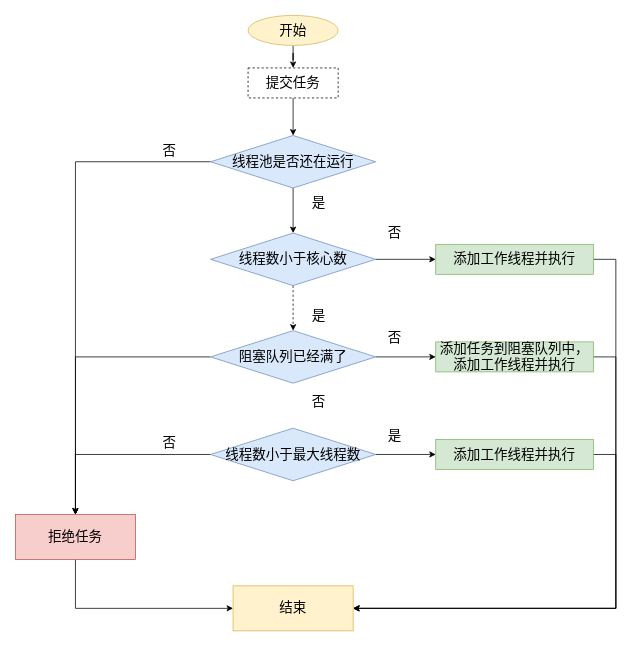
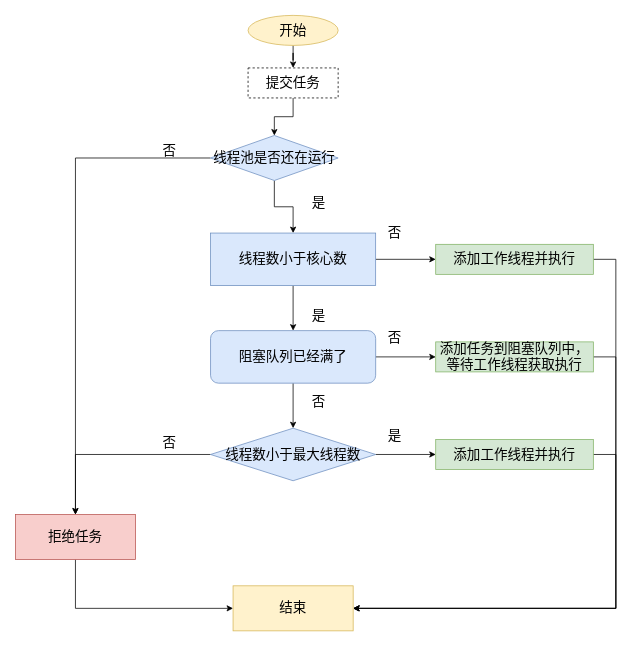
  <mxCell id="0" />
  <mxCell id="1" parent="0" />
  <mxCell id="2" style="edgeStyle=orthogonalEdgeStyle;rounded=0;orthogonalLoop=1;jettySize=auto;html=1;entryX=0.5;entryY=0;entryDx=0;entryDy=0;" edge="1" parent="1" source="3" target="5"><mxGeometry relative="1" as="geometry" /></mxCell>
  <mxCell id="3" value="&lt;font style=&quot;font-size: 18px&quot;&gt;开始&lt;/font&gt;" style="ellipse;whiteSpace=wrap;html=1;fillColor=#fff2cc;strokeColor=#d6b656;" vertex="1" parent="1"><mxGeometry x="330" y="20" width="120" height="40" as="geometry" /></mxCell>
  <mxCell id="4" style="edgeStyle=orthogonalEdgeStyle;rounded=0;orthogonalLoop=1;jettySize=auto;html=1;" edge="1" parent="1" source="5" target="8"><mxGeometry relative="1" as="geometry" /></mxCell>
  <mxCell id="5" value="&lt;font style=&quot;font-size: 18px&quot;&gt;提交任务&lt;/font&gt;" style="rounded=0;whiteSpace=wrap;html=1;dashed=1;" vertex="1" parent="1"><mxGeometry x="330" y="90" width="120" height="40" as="geometry" /></mxCell>
  <mxCell id="6" style="edgeStyle=orthogonalEdgeStyle;rounded=0;orthogonalLoop=1;jettySize=auto;html=1;" edge="1" parent="1" source="8" target="11"><mxGeometry relative="1" as="geometry" /></mxCell>
  <mxCell id="7" style="edgeStyle=orthogonalEdgeStyle;rounded=0;orthogonalLoop=1;jettySize=auto;html=1;exitX=0;exitY=0.5;exitDx=0;exitDy=0;" edge="1" parent="1" source="8" target="19"><mxGeometry relative="1" as="geometry" /></mxCell>
- <mxCell id="8" value="&lt;font style=&quot;font-size: 18px&quot;&gt;线程池是否还在运行&lt;/font&gt;" style="rhombus;whiteSpace=wrap;html=1;fillColor=#dae8fc;strokeColor=#6c8ebf;" vertex="1" parent="1"><mxGeometry x="280" y="180" width="220" height="70" as="geometry" /></mxCell>
- <mxCell id="9" style="edgeStyle=orthogonalEdgeStyle;rounded=0;orthogonalLoop=1;jettySize=auto;html=1;dashed=1;" edge="1" parent="1" source="11" target="14"><mxGeometry relative="1" as="geometry" /></mxCell>
+ <mxCell id="8" value="&lt;font style=&quot;font-size: 18px&quot;&gt;线程池是否还在运行&lt;/font&gt;" style="rhombus;whiteSpace=wrap;html=1;fillColor=#dae8fc;strokeColor=#6c8ebf;" vertex="1" parent="1"><mxGeometry x="280" y="180" width="170" height="60" as="geometry" /></mxCell>
+ <mxCell id="9" style="edgeStyle=orthogonalEdgeStyle;rounded=0;orthogonalLoop=1;jettySize=auto;html=1;" edge="1" parent="1" source="11" target="14"><mxGeometry relative="1" as="geometry" /></mxCell>
  <mxCell id="10" style="edgeStyle=orthogonalEdgeStyle;rounded=0;orthogonalLoop=1;jettySize=auto;html=1;entryX=0;entryY=0.5;entryDx=0;entryDy=0;" edge="1" parent="1" source="11" target="27"><mxGeometry relative="1" as="geometry" /></mxCell>
- <mxCell id="11" value="&lt;font style=&quot;font-size: 18px&quot;&gt;线程数小于核心数&lt;/font&gt;" style="rhombus;whiteSpace=wrap;html=1;fillColor=#dae8fc;strokeColor=#6c8ebf;" vertex="1" parent="1"><mxGeometry x="280" y="310" width="220" height="70" as="geometry" /></mxCell>
- <mxCell id="12" style="edgeStyle=orthogonalEdgeStyle;rounded=0;orthogonalLoop=1;jettySize=auto;html=1;" edge="1" parent="1" source="14" target="19"><mxGeometry relative="1" as="geometry" /></mxCell>
+ <mxCell id="11" value="&lt;font style=&quot;font-size: 18px&quot;&gt;线程数小于核心数&lt;/font&gt;" style="whiteSpace=wrap;html=1;fillColor=#dae8fc;strokeColor=#6c8ebf;rounded=0;" vertex="1" parent="1"><mxGeometry x="280" y="310" width="220" height="70" as="geometry" /></mxCell>
+ <mxCell id="12" style="edgeStyle=orthogonalEdgeStyle;rounded=0;orthogonalLoop=1;jettySize=auto;html=1;" edge="1" parent="1" source="14" target="17"><mxGeometry relative="1" as="geometry" /></mxCell>
  <mxCell id="13" style="edgeStyle=orthogonalEdgeStyle;rounded=0;orthogonalLoop=1;jettySize=auto;html=1;entryX=0;entryY=0.5;entryDx=0;entryDy=0;" edge="1" parent="1" source="14" target="29"><mxGeometry relative="1" as="geometry" /></mxCell>
- <mxCell id="14" value="&lt;font style=&quot;font-size: 18px&quot;&gt;阻塞队列已经满了&lt;/font&gt;" style="rhombus;whiteSpace=wrap;html=1;fillColor=#dae8fc;strokeColor=#6c8ebf;" vertex="1" parent="1"><mxGeometry x="280" y="440" width="220" height="70" as="geometry" /></mxCell>
+ <mxCell id="14" value="&lt;font style=&quot;font-size: 18px&quot;&gt;阻塞队列已经满了&lt;/font&gt;" style="whiteSpace=wrap;html=1;fillColor=#dae8fc;strokeColor=#6c8ebf;rounded=1;" vertex="1" parent="1"><mxGeometry x="280" y="440" width="220" height="70" as="geometry" /></mxCell>
  <mxCell id="15" style="edgeStyle=orthogonalEdgeStyle;rounded=0;orthogonalLoop=1;jettySize=auto;html=1;" edge="1" parent="1" source="17" target="19"><mxGeometry relative="1" as="geometry" /></mxCell>
  <mxCell id="16" style="edgeStyle=orthogonalEdgeStyle;rounded=0;orthogonalLoop=1;jettySize=auto;html=1;entryX=0;entryY=0.5;entryDx=0;entryDy=0;" edge="1" parent="1" source="17" target="31"><mxGeometry relative="1" as="geometry" /></mxCell>
  <mxCell id="17" value="&lt;font style=&quot;font-size: 18px&quot;&gt;线程数小于最大线程数&lt;/font&gt;" style="rhombus;whiteSpace=wrap;html=1;fillColor=#dae8fc;strokeColor=#6c8ebf;" vertex="1" parent="1"><mxGeometry x="280" y="570" width="220" height="70" as="geometry" /></mxCell>
  <mxCell id="18" style="edgeStyle=orthogonalEdgeStyle;rounded=0;orthogonalLoop=1;jettySize=auto;html=1;entryX=0;entryY=0.5;entryDx=0;entryDy=0;" edge="1" parent="1" source="19" target="34"><mxGeometry relative="1" as="geometry"><Array as="points"><mxPoint x="100" y="810" /></Array></mxGeometry></mxCell>
  <mxCell id="19" value="&lt;font style=&quot;font-size: 18px&quot;&gt;拒绝任务&lt;/font&gt;" style="rounded=0;whiteSpace=wrap;html=1;fillColor=#f8cecc;strokeColor=#b85450;" vertex="1" parent="1"><mxGeometry x="20" y="685" width="160" height="60" as="geometry" /></mxCell>
  <mxCell id="20" value="&lt;font style=&quot;font-size: 18px&quot;&gt;否&lt;/font&gt;" style="text;html=1;align=center;verticalAlign=middle;resizable=0;points=[];autosize=1;" vertex="1" parent="1"><mxGeometry x="210" y="190" width="30" height="20" as="geometry" /></mxCell>
  <mxCell id="21" value="&lt;font style=&quot;font-size: 18px&quot;&gt;否&lt;/font&gt;" style="text;html=1;align=center;verticalAlign=middle;resizable=0;points=[];autosize=1;" vertex="1" parent="1"><mxGeometry x="210" y="580" width="30" height="20" as="geometry" /></mxCell>
  <mxCell id="22" value="&lt;font style=&quot;font-size: 18px&quot;&gt;是&lt;/font&gt;" style="text;html=1;align=center;verticalAlign=middle;resizable=0;points=[];autosize=1;" vertex="1" parent="1"><mxGeometry x="409" y="410" width="30" height="20" as="geometry" /></mxCell>
  <mxCell id="23" value="&lt;font style=&quot;font-size: 18px&quot;&gt;是&lt;/font&gt;" style="text;html=1;align=center;verticalAlign=middle;resizable=0;points=[];autosize=1;" vertex="1" parent="1"><mxGeometry x="409" y="260" width="30" height="20" as="geometry" /></mxCell>
  <mxCell id="24" value="&lt;font style=&quot;font-size: 18px&quot;&gt;否&lt;/font&gt;" style="text;html=1;align=center;verticalAlign=middle;resizable=0;points=[];autosize=1;" vertex="1" parent="1"><mxGeometry x="510" y="440" width="30" height="20" as="geometry" /></mxCell>
  <mxCell id="25" value="&lt;font style=&quot;font-size: 18px&quot;&gt;否&lt;/font&gt;" style="text;html=1;align=center;verticalAlign=middle;resizable=0;points=[];autosize=1;" vertex="1" parent="1"><mxGeometry x="510" y="300" width="30" height="20" as="geometry" /></mxCell>
  <mxCell id="26" style="edgeStyle=orthogonalEdgeStyle;rounded=0;orthogonalLoop=1;jettySize=auto;html=1;entryX=1;entryY=0.5;entryDx=0;entryDy=0;" edge="1" parent="1" source="27" target="34"><mxGeometry relative="1" as="geometry"><mxPoint x="910" y="670" as="targetPoint" /><Array as="points"><mxPoint x="820" y="345" /><mxPoint x="820" y="810" /></Array></mxGeometry></mxCell>
  <mxCell id="27" value="&lt;font style=&quot;font-size: 18px&quot;&gt;添加工作线程并执行&lt;/font&gt;" style="rounded=0;whiteSpace=wrap;html=1;fillColor=#d5e8d4;strokeColor=#82b366;" vertex="1" parent="1"><mxGeometry x="580" y="325" width="210" height="40" as="geometry" /></mxCell>
  <mxCell id="28" style="edgeStyle=orthogonalEdgeStyle;rounded=0;orthogonalLoop=1;jettySize=auto;html=1;entryX=1;entryY=0.5;entryDx=0;entryDy=0;" edge="1" parent="1" source="29" target="34"><mxGeometry relative="1" as="geometry"><Array as="points"><mxPoint x="820" y="475" /><mxPoint x="820" y="810" /></Array></mxGeometry></mxCell>
- <mxCell id="29" value="&lt;font style=&quot;font-size: 18px&quot;&gt;添加任务到阻塞队列中，添加工作线程并执行&lt;/font&gt;" style="rounded=0;whiteSpace=wrap;html=1;fillColor=#d5e8d4;strokeColor=#82b366;" vertex="1" parent="1"><mxGeometry x="580" y="455" width="210" height="40" as="geometry" /></mxCell>
+ <mxCell id="29" value="&lt;font style=&quot;font-size: 18px&quot;&gt;添加任务到阻塞队列中，等待工作线程获取执行&lt;/font&gt;" style="rounded=0;whiteSpace=wrap;html=1;fillColor=#d5e8d4;strokeColor=#82b366;" vertex="1" parent="1"><mxGeometry x="580" y="455" width="210" height="40" as="geometry" /></mxCell>
  <mxCell id="30" style="edgeStyle=orthogonalEdgeStyle;rounded=0;orthogonalLoop=1;jettySize=auto;html=1;entryX=1;entryY=0.5;entryDx=0;entryDy=0;" edge="1" parent="1" source="31" target="34"><mxGeometry relative="1" as="geometry"><Array as="points"><mxPoint x="820" y="605" /><mxPoint x="820" y="810" /></Array></mxGeometry></mxCell>
  <mxCell id="31" value="&lt;font style=&quot;font-size: 18px&quot;&gt;添加工作线程并执行&lt;/font&gt;" style="rounded=0;whiteSpace=wrap;html=1;fillColor=#d5e8d4;strokeColor=#82b366;" vertex="1" parent="1"><mxGeometry x="580" y="585" width="210" height="40" as="geometry" /></mxCell>
  <mxCell id="32" value="&lt;font style=&quot;font-size: 18px&quot;&gt;否&lt;/font&gt;" style="text;html=1;align=center;verticalAlign=middle;resizable=0;points=[];autosize=1;" vertex="1" parent="1"><mxGeometry x="409" y="525" width="30" height="20" as="geometry" /></mxCell>
  <mxCell id="33" value="&lt;font style=&quot;font-size: 18px&quot;&gt;是&lt;/font&gt;" style="text;html=1;align=center;verticalAlign=middle;resizable=0;points=[];autosize=1;" vertex="1" parent="1"><mxGeometry x="510" y="570" width="30" height="20" as="geometry" /></mxCell>
  <mxCell id="34" value="&lt;font style=&quot;font-size: 18px&quot;&gt;结束&lt;/font&gt;" style="rounded=0;whiteSpace=wrap;html=1;fillColor=#fff2cc;strokeColor=#d6b656;" vertex="1" parent="1"><mxGeometry x="310" y="780" width="160" height="60" as="geometry" /></mxCell>
